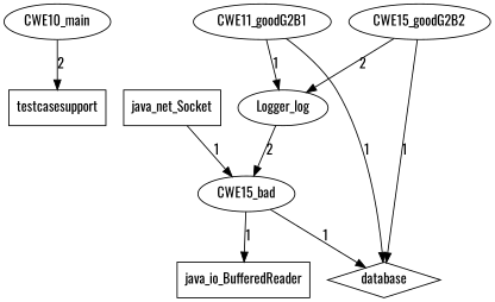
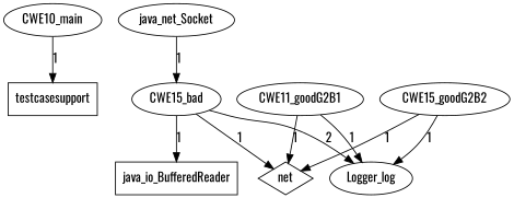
  digraph {
    fontname=Oswald
    node [fontname=Oswald shape=ellipse]
    edge [fontname=Oswald]
    n1 [label=CWE10_main]
    testcasesupport [shape=box]
-   database [shape=diamond]
+   database [shape=diamond label=net]
    CWE15_bad
    Logger_log
    java_io_BufferedReader [shape=box]
    n7 [label=CWE11_goodG2B1]
-   java_net_Socket [shape=box]
+   java_net_Socket
    CWE15_goodG2B2
-   n1 -> testcasesupport [label=2]
+   n1 -> testcasesupport [label=1]
    CWE15_bad -> database [label=1]
-   Logger_log -> CWE15_bad [label=2]
+   CWE15_bad -> Logger_log [label=2]
    CWE15_bad -> java_io_BufferedReader [label=1]
    n7 -> database [label=1]
    n7 -> Logger_log [label=1]
    java_net_Socket -> CWE15_bad [label=1]
    CWE15_goodG2B2 -> database [label=1]
-   CWE15_goodG2B2 -> Logger_log [label=2]
+   CWE15_goodG2B2 -> Logger_log [label=1]
  }
